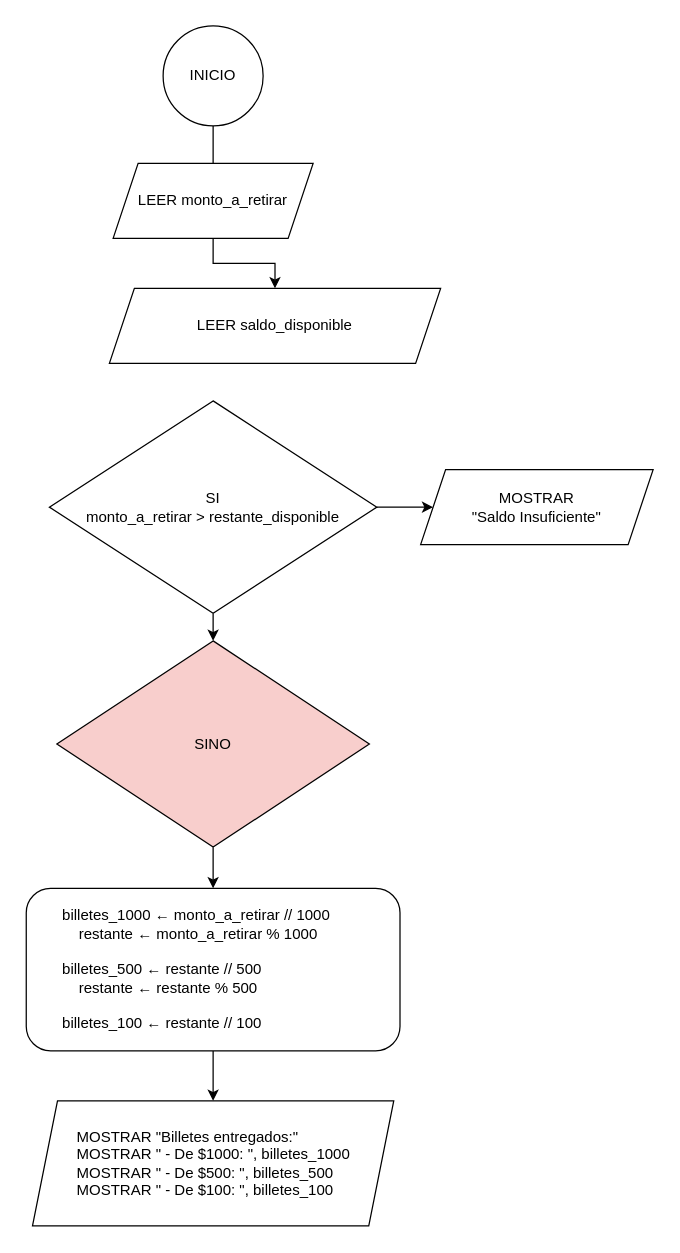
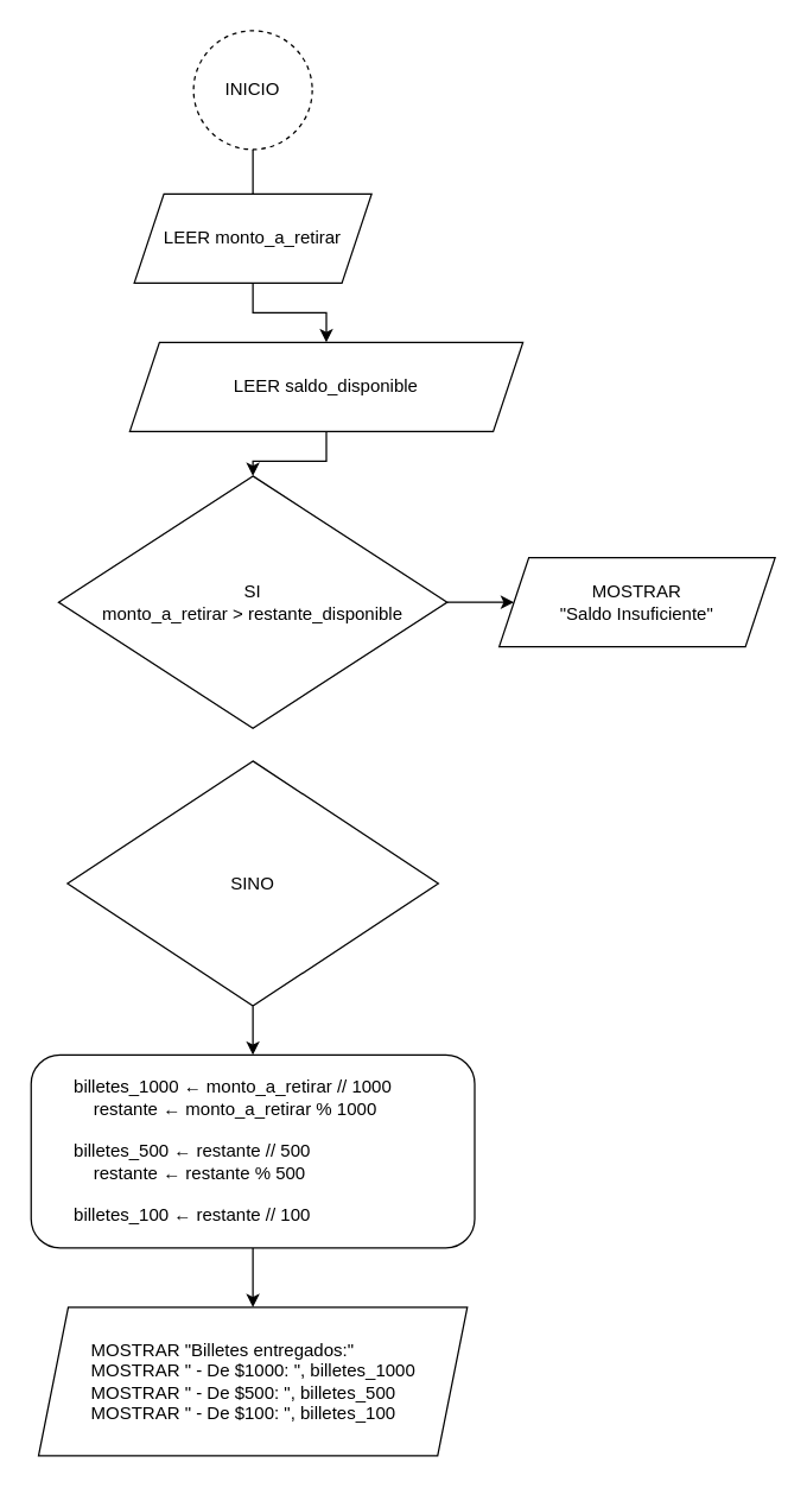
  <mxCell id="0" />
  <mxCell id="1" parent="0" />
  <mxCell id="2" style="edgeStyle=orthogonalEdgeStyle;rounded=0;orthogonalLoop=1;jettySize=auto;html=1;entryX=0.5;entryY=0;entryDx=0;entryDy=0;endArrow=none;" edge="1" parent="1" source="3" target="5"><mxGeometry relative="1" as="geometry" /></mxCell>
- <mxCell id="3" value="INICIO" style="ellipse;whiteSpace=wrap;html=1;aspect=fixed;" parent="1" vertex="1"><mxGeometry x="130" y="20" width="80" height="80" as="geometry" /></mxCell>
+ <mxCell id="3" value="INICIO" style="ellipse;whiteSpace=wrap;html=1;aspect=fixed;dashed=1;" parent="1" vertex="1"><mxGeometry x="130" y="20" width="80" height="80" as="geometry" /></mxCell>
  <mxCell id="4" style="edgeStyle=orthogonalEdgeStyle;rounded=0;orthogonalLoop=1;jettySize=auto;html=1;entryX=0.5;entryY=0;entryDx=0;entryDy=0;" edge="1" parent="1" source="5" target="7"><mxGeometry relative="1" as="geometry" /></mxCell>
  <mxCell id="5" value="LEER monto_a_retirar" style="shape=parallelogram;perimeter=parallelogramPerimeter;whiteSpace=wrap;html=1;fixedSize=1;" parent="1" vertex="1"><mxGeometry x="90" y="130" width="160" height="60" as="geometry" /></mxCell>
+ <mxCell id="6" style="edgeStyle=orthogonalEdgeStyle;rounded=0;orthogonalLoop=1;jettySize=auto;html=1;entryX=0.5;entryY=0;entryDx=0;entryDy=0;" edge="1" parent="1" source="7" target="10"><mxGeometry relative="1" as="geometry" /></mxCell>
  <mxCell id="7" value="LEER saldo_disponible" style="shape=parallelogram;perimeter=parallelogramPerimeter;whiteSpace=wrap;html=1;fixedSize=1;" parent="1" vertex="1"><mxGeometry x="87" y="230" width="265" height="60" as="geometry" /></mxCell>
  <mxCell id="8" value="" style="edgeStyle=orthogonalEdgeStyle;rounded=0;orthogonalLoop=1;jettySize=auto;html=1;" edge="1" parent="1" source="10" target="11"><mxGeometry relative="1" as="geometry" /></mxCell>
- <mxCell id="9" value="" style="edgeStyle=orthogonalEdgeStyle;rounded=0;orthogonalLoop=1;jettySize=auto;html=1;" edge="1" parent="1" source="10" target="13"><mxGeometry relative="1" as="geometry" /></mxCell>
  <mxCell id="10" value="SI&lt;div&gt;monto_a_retirar &amp;gt; restante_disponible&lt;/div&gt;" style="rhombus;whiteSpace=wrap;html=1;" vertex="1" parent="1"><mxGeometry x="39" y="320" width="262" height="170" as="geometry" /></mxCell>
  <mxCell id="11" value="MOSTRAR&lt;div&gt;&quot;Saldo Insuficiente&quot;&lt;/div&gt;" style="shape=parallelogram;perimeter=parallelogramPerimeter;whiteSpace=wrap;html=1;fixedSize=1;" vertex="1" parent="1"><mxGeometry x="336" y="375" width="186" height="60" as="geometry" /></mxCell>
  <mxCell id="12" value="" style="edgeStyle=orthogonalEdgeStyle;rounded=0;orthogonalLoop=1;jettySize=auto;html=1;" edge="1" parent="1" source="13" target="15"><mxGeometry relative="1" as="geometry" /></mxCell>
- <mxCell id="13" value="SINO" style="rhombus;whiteSpace=wrap;html=1;fillColor=#f8cecc;" vertex="1" parent="1"><mxGeometry x="45" y="512" width="250" height="165" as="geometry" /></mxCell>
+ <mxCell id="13" value="SINO" style="rhombus;whiteSpace=wrap;html=1;" vertex="1" parent="1"><mxGeometry x="45" y="512" width="250" height="165" as="geometry" /></mxCell>
  <mxCell id="14" style="edgeStyle=orthogonalEdgeStyle;rounded=0;orthogonalLoop=1;jettySize=auto;html=1;entryX=0.5;entryY=0;entryDx=0;entryDy=0;" edge="1" parent="1" source="15" target="16"><mxGeometry relative="1" as="geometry" /></mxCell>
  <mxCell id="15" value="&lt;span style=&quot;white-space: pre;&quot;&gt;&#09;&lt;/span&gt;billetes_1000 ← monto_a_retirar // 1000&lt;br&gt;&amp;nbsp; &amp;nbsp; &amp;nbsp; &amp;nbsp; &amp;nbsp; &amp;nbsp; restante ← monto_a_retirar % 1000&lt;div&gt;&lt;span style=&quot;background-color: transparent; color: light-dark(rgb(0, 0, 0), rgb(255, 255, 255));&quot;&gt;&lt;br&gt;&lt;/span&gt;&lt;/div&gt;&lt;div&gt;&lt;span style=&quot;background-color: transparent; color: light-dark(rgb(0, 0, 0), rgb(255, 255, 255));&quot;&gt;&lt;span style=&quot;white-space: pre;&quot;&gt;&#09;&lt;/span&gt;billetes_500 ← restante // 500&lt;/span&gt;&lt;div&gt;&amp;nbsp; &amp;nbsp; &amp;nbsp; &amp;nbsp; &amp;nbsp; &amp;nbsp; restante ← restante % 500&lt;br&gt;&lt;br&gt;&lt;/div&gt;&lt;div&gt;&lt;span style=&quot;white-space: pre;&quot;&gt;&#09;&lt;/span&gt;billetes_100 ← restante // 100&lt;br&gt;&lt;/div&gt;&lt;/div&gt;" style="rounded=1;whiteSpace=wrap;html=1;align=left;" vertex="1" parent="1"><mxGeometry x="20.5" y="710" width="299" height="130" as="geometry" /></mxCell>
  <mxCell id="16" value="&lt;div style=&quot;text-align: left;&quot;&gt;MOSTRAR &quot;Billetes entregados:&quot;&lt;br&gt;MOSTRAR &quot; - De $1000: &quot;, billetes_1000&lt;br&gt;MOSTRAR &quot; - De $500: &quot;, billetes_500&lt;/div&gt;&lt;div style=&quot;text-align: left;&quot;&gt;MOSTRAR &quot; - De $100: &quot;, billetes_100&lt;/div&gt;" style="shape=parallelogram;perimeter=parallelogramPerimeter;whiteSpace=wrap;html=1;fixedSize=1;" vertex="1" parent="1"><mxGeometry x="25.5" y="880" width="289" height="100" as="geometry" /></mxCell>
